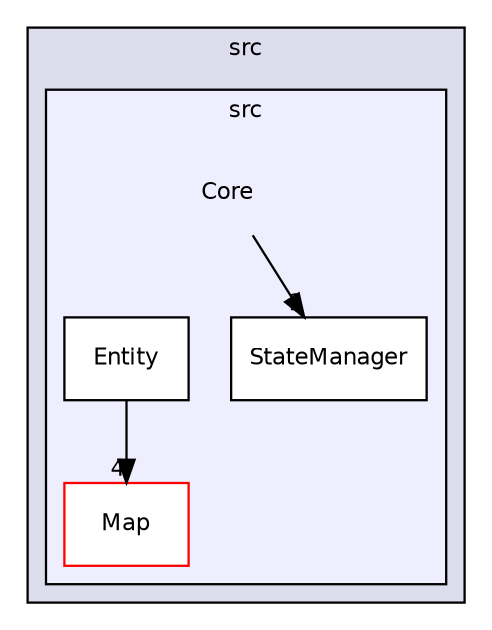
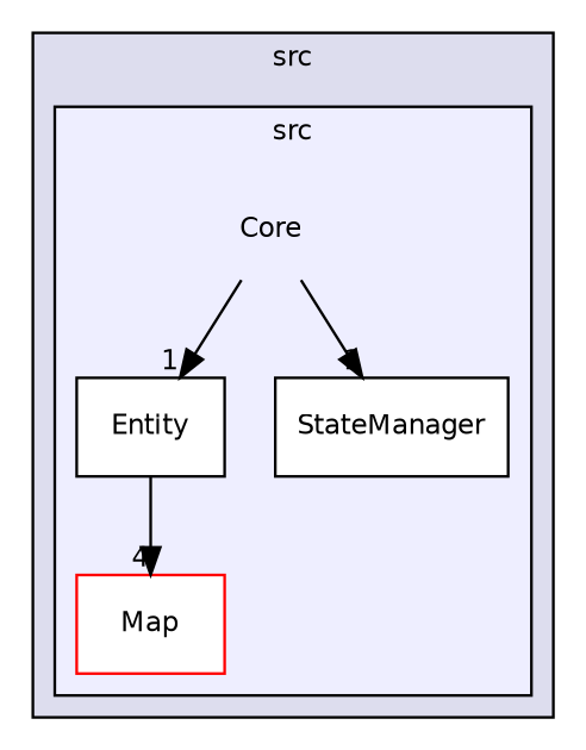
  digraph {
    compound=true
    node [fontname=Helvetica fontsize=10 shape=box fillcolor=white style=filled]
    edge [headlabel=1 labeldistance=1.5 labelfontname=Helvetica labelfontsize=10]
    n1 [label=Core shape=plaintext fillcolor="" style=""]
    n2 [label=Entity]
    n3 [color=red label=Map]
    n4 [label=StateManager]
    subgraph cluster_1 {
      bgcolor="#ddddee"
      fontname=Helvetica
      fontsize=10
      label=src
      pencolor=black
      subgraph cluster_2 {
        bgcolor="#eeeeff"
        fontname=Helvetica
        fontsize=10
        label=src
        pencolor=black
        n1
        n2
        n3
        n4
      }
    }
+   n1 -> n2
    n1 -> n4
    n2 -> n3 [headlabel=4]
  }
